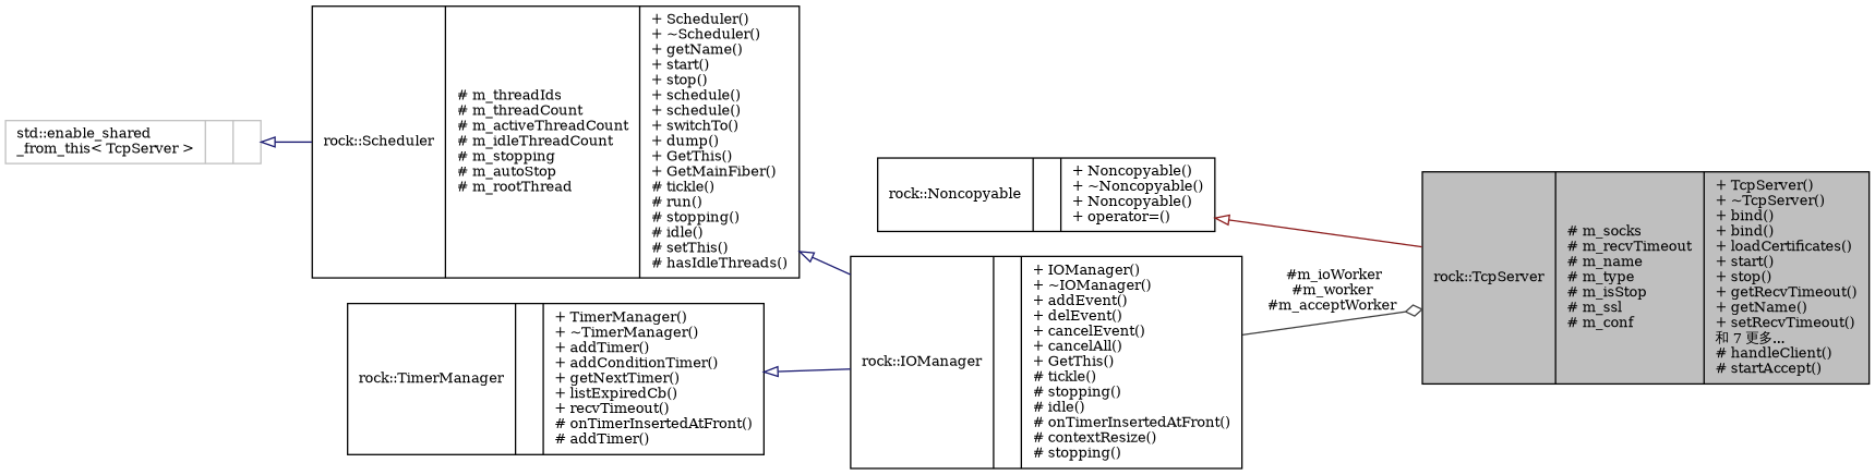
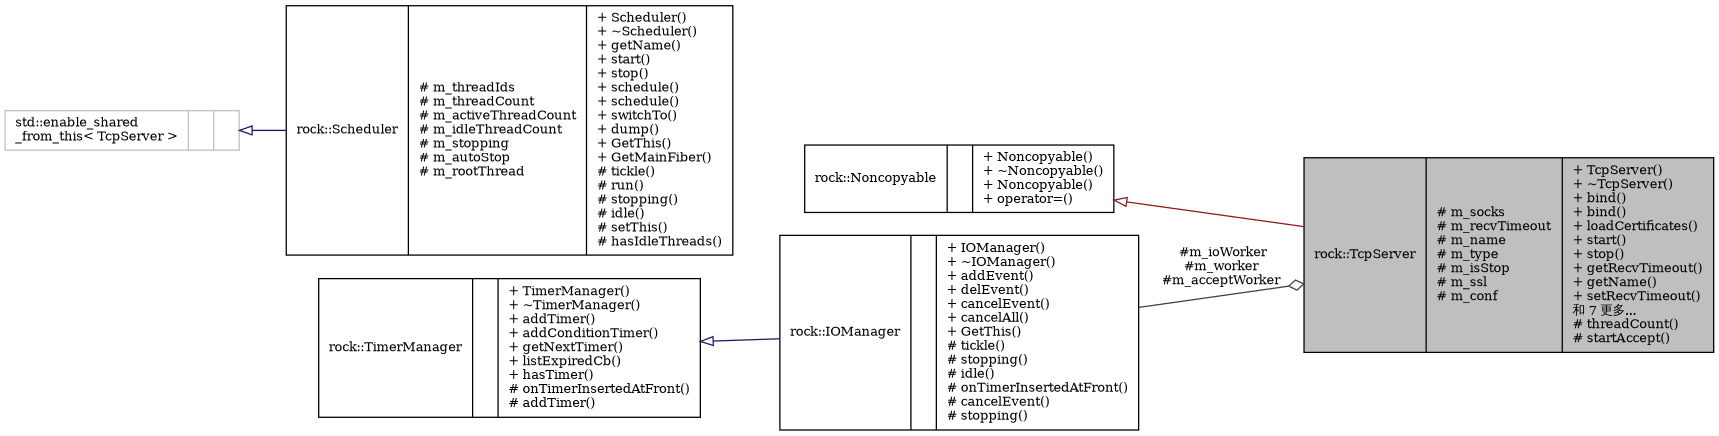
  digraph {
    fontname="DejaVu Serif"
    rankdir=LR
    node [color=black fillcolor=white fontname="DejaVu Serif" fontsize=10 shape=record style=filled]
    edge [arrowtail=onormal color=midnightblue dir=back fontname="DejaVu Serif" fontsize=10 labelfontname=Helvetica labelfontsize=10 style=solid]
-   n1 [fillcolor=grey75 fontcolor=black height=0.2 label="{rock::TcpServer\n|# m_socks\l# m_recvTimeout\l# m_name\l# m_type\l# m_isStop\l# m_ssl\l# m_conf\l|+ TcpServer()\l+ ~TcpServer()\l+ bind()\l+ bind()\l+ loadCertificates()\l+ start()\l+ stop()\l+ getRecvTimeout()\l+ getName()\l+ setRecvTimeout()\l和 7 更多...\l# handleClient()\l# startAccept()\l}" width=0.4]
+   n1 [fillcolor=grey75 fontcolor=black height=0.2 label="{rock::TcpServer\n|# m_socks\l# m_recvTimeout\l# m_name\l# m_type\l# m_isStop\l# m_ssl\l# m_conf\l|+ TcpServer()\l+ ~TcpServer()\l+ bind()\l+ bind()\l+ loadCertificates()\l+ start()\l+ stop()\l+ getRecvTimeout()\l+ getName()\l+ setRecvTimeout()\l和 7 更多...\l# threadCount()\l# startAccept()\l}" width=0.4]
    n2 [color=grey75 height=0.2 label="{std::enable_shared\l_from_this\< TcpServer \>\n||}" width=0.4]
    n3 [height=0.2 label="{rock::Scheduler\n|# m_threadIds\l# m_threadCount\l# m_activeThreadCount\l# m_idleThreadCount\l# m_stopping\l# m_autoStop\l# m_rootThread\l|+ Scheduler()\l+ ~Scheduler()\l+ getName()\l+ start()\l+ stop()\l+ schedule()\l+ schedule()\l+ switchTo()\l+ dump()\l+ GetThis()\l+ GetMainFiber()\l# tickle()\l# run()\l# stopping()\l# idle()\l# setThis()\l# hasIdleThreads()\l}" width=0.4]
    n4 [height=0.2 label="{rock::Noncopyable\n||+ Noncopyable()\l+ ~Noncopyable()\l+ Noncopyable()\l+ operator=()\l}" width=0.4]
-   n5 [height=0.2 label="{rock::IOManager\n||+ IOManager()\l+ ~IOManager()\l+ addEvent()\l+ delEvent()\l+ cancelEvent()\l+ cancelAll()\l+ GetThis()\l# tickle()\l# stopping()\l# idle()\l# onTimerInsertedAtFront()\l# contextResize()\l# stopping()\l}" width=0.4]
-   n6 [height=0.2 label="{rock::TimerManager\n||+ TimerManager()\l+ ~TimerManager()\l+ addTimer()\l+ addConditionTimer()\l+ getNextTimer()\l+ listExpiredCb()\l+ recvTimeout()\l# onTimerInsertedAtFront()\l# addTimer()\l}" width=0.4]
+   n5 [height=0.2 label="{rock::IOManager\n||+ IOManager()\l+ ~IOManager()\l+ addEvent()\l+ delEvent()\l+ cancelEvent()\l+ cancelAll()\l+ GetThis()\l# tickle()\l# stopping()\l# idle()\l# onTimerInsertedAtFront()\l# cancelEvent()\l# stopping()\l}" width=0.4]
+   n6 [height=0.2 label="{rock::TimerManager\n||+ TimerManager()\l+ ~TimerManager()\l+ addTimer()\l+ addConditionTimer()\l+ getNextTimer()\l+ listExpiredCb()\l+ hasTimer()\l# onTimerInsertedAtFront()\l# addTimer()\l}" width=0.4]
    n2 -> n3
-   n3 -> n5
    n4 -> n1 [color=firebrick4]
    n5 -> n1 [arrowhead=odiamond color=grey25 label=" #m_ioWorker\n#m_worker\n#m_acceptWorker" arrowtail="" dir=""]
    n6 -> n5
  }
